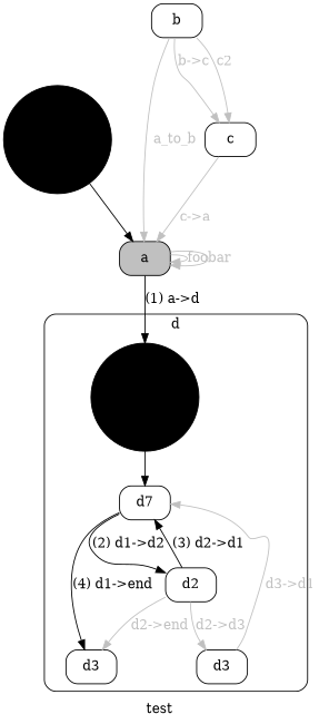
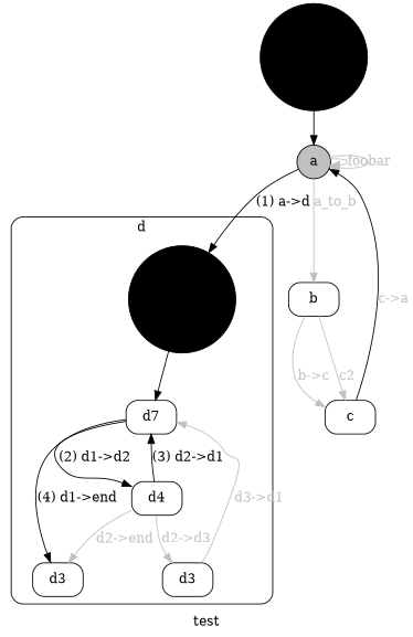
  digraph {
    label=test
    node [color=black fillcolor=white fontcolor=black shape=box style="filled,rounded"]
    edge [color=gray fontcolor=gray]
    x6_START [fillcolor=black shape=circle style=filled]
    n2 [label=d7]
-   n3 [label=d2]
+   n3 [label=d4]
    n4 [label=d3]
    n5 [label=d3]
    x1_START [fillcolor=black shape=circle style=filled color="" fontcolor=""]
-   n7 [fillcolor=grey label=a]
+   n7 [fillcolor=grey label=a shape=circle]
    n8 [label=b]
    n9 [label=c]
    subgraph cluster_1 {
      fillcolor=white
      fontcolor=black
      label=d
      shape=box
      style="filled,rounded"
      x6_START
      n2
      n3
      n4
      n5
    }
    x6_START -> n2 [color="" fontcolor=""]
    n2 -> n3 [color=black fontcolor=black label="(2) d1->d2"]
    n2 -> n4 [color=black fontcolor=black label="(4) d1->end"]
    n3 -> n2 [color=black fontcolor=black label="(3) d2->d1"]
    n3 -> n4 [label="d2->end"]
    n3 -> n5 [label="d2->d3"]
    n5 -> n2 [label="d3->d1"]
    x1_START -> n7 [color="" fontcolor=""]
    n7 -> x6_START [color=black fontcolor=black label="(1) a->d"]
    n7 -> n7 [label=foo]
    n7 -> n7 [label=bar]
-   n8 -> n7 [label=a_to_b]
+   n7 -> n8 [label=a_to_b]
    n8 -> n9 [label="b->c"]
    n8 -> n9 [label=c2]
-   n9 -> n7 [label="c->a"]
+   n9 -> n7 [color=black label="c->a"]
  }
